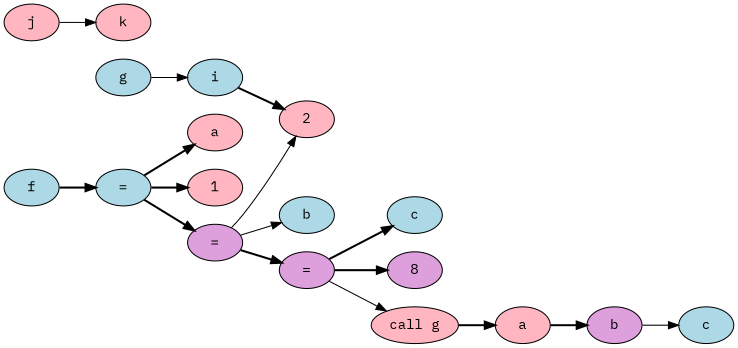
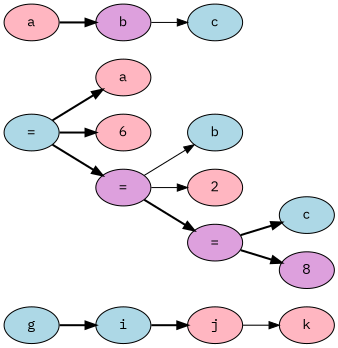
  digraph {
    fontname="IBM Plex Mono"
    rankdir=LR
    node [fillcolor=lightblue fontname="IBM Plex Mono" style=filled]
    edge [fontname="IBM Plex Mono" style=bold]
    n1 [label=g]
    n2 [label=i]
    n3 [fillcolor=lightpink label=j]
-   n4 [label=f]
    n5 [label="="]
    n6 [fillcolor=lightpink label=k]
    n7 [fillcolor=lightpink label=a]
-   n8 [fillcolor=lightpink label=1]
+   n8 [fillcolor=lightpink label=6]
    n9 [fillcolor=plum label="="]
    n10 [label=b]
    n11 [fillcolor=lightpink label=2]
    n12 [fillcolor=plum label="="]
    n13 [label=c]
    n14 [fillcolor=plum label=8]
-   n15 [fillcolor=lightpink label="call g"]
    n16 [fillcolor=lightpink label=a]
    n17 [fillcolor=plum label=b]
    n18 [label=c]
-   n1 -> n2 [style=solid]
-   n2 -> n11
+   n1 -> n2
+   n2 -> n3
    n3 -> n6 [style=solid]
-   n4 -> n5
    n5 -> n7
    n5 -> n8
    n5 -> n9
    n9 -> n10 [style=solid]
    n9 -> n11 [style=solid]
    n9 -> n12
    n12 -> n13
    n12 -> n14
-   n12 -> n15 [style=solid]
-   n15 -> n16
    n16 -> n17
    n17 -> n18 [style=solid]
  }
